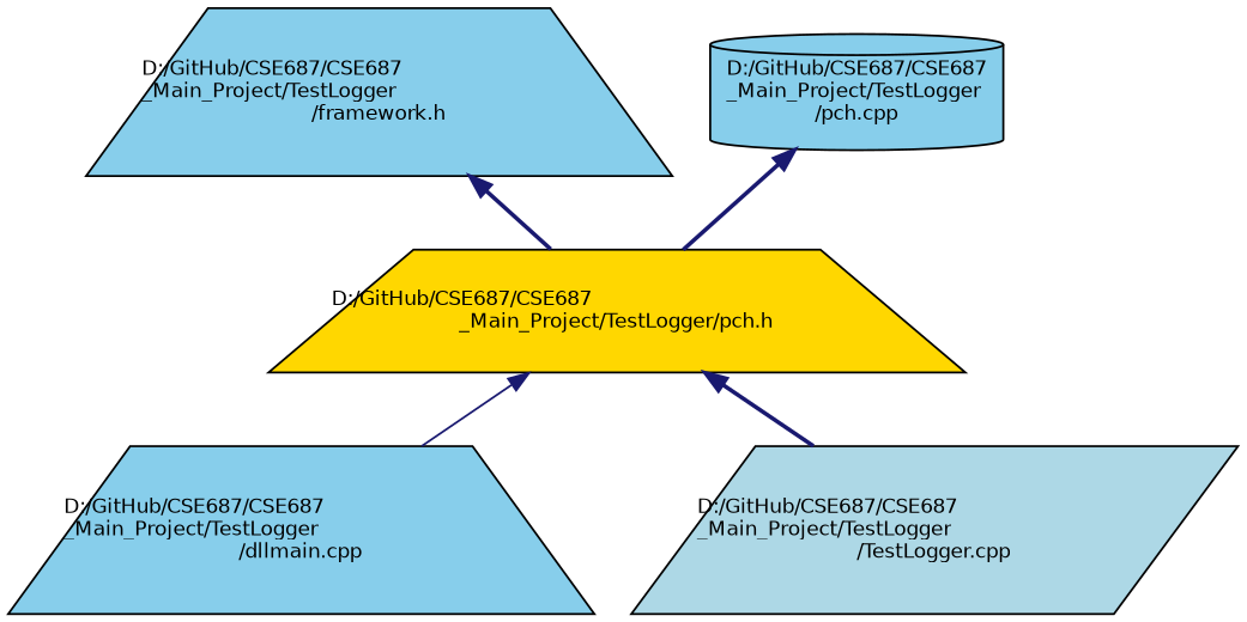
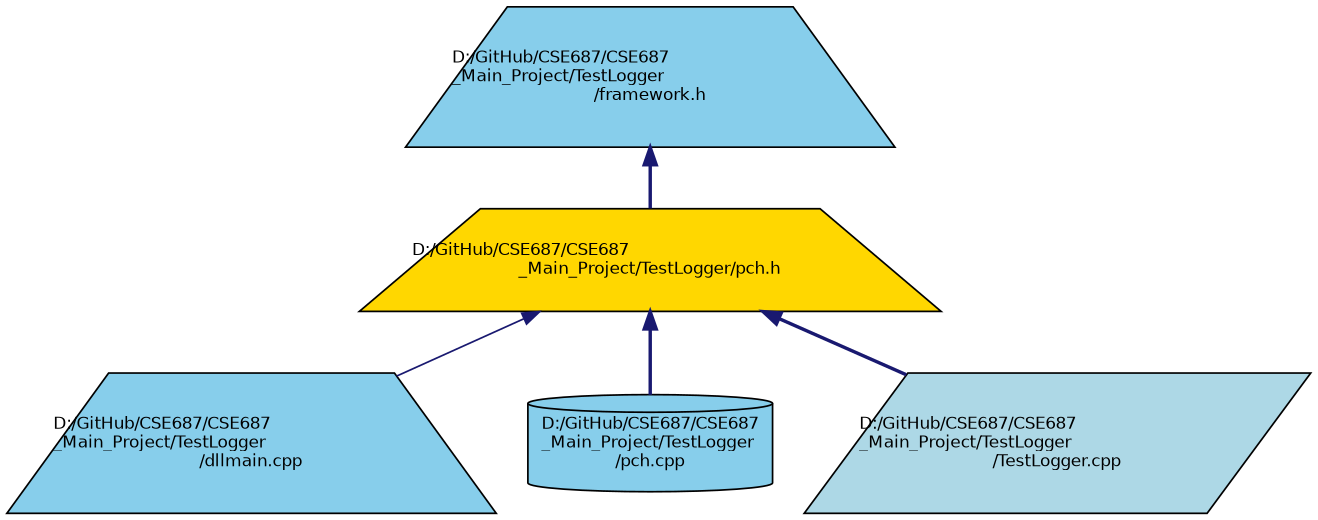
  digraph {
    node [color=black fillcolor=skyblue fontname=Helvetica fontsize=10 shape=trapezium style=filled]
    edge [color=midnightblue dir=back fontname=Helvetica fontsize=10 labelfontname=Helvetica labelfontsize=10 style=bold]
    n1 [fontcolor=black height=0.2 label="D:/GitHub/CSE687/CSE687\l_Main_Project/TestLogger\l/framework.h" width=0.4]
    n2 [fillcolor=gold height=0.2 label="D:/GitHub/CSE687/CSE687\l_Main_Project/TestLogger/pch.h" width=0.4]
    n3 [height=0.2 label="D:/GitHub/CSE687/CSE687\l_Main_Project/TestLogger\l/dllmain.cpp" width=0.4]
    n4 [height=0.2 label="D:/GitHub/CSE687/CSE687\l_Main_Project/TestLogger\l/pch.cpp" shape=cylinder width=0.4]
    n5 [fillcolor=lightblue height=0.2 label="D:/GitHub/CSE687/CSE687\l_Main_Project/TestLogger\l/TestLogger.cpp" shape=parallelogram width=0.4]
    n1 -> n2
    n2 -> n3 [style=solid]
-   n4 -> n2
+   n2 -> n4
    n2 -> n5
  }
